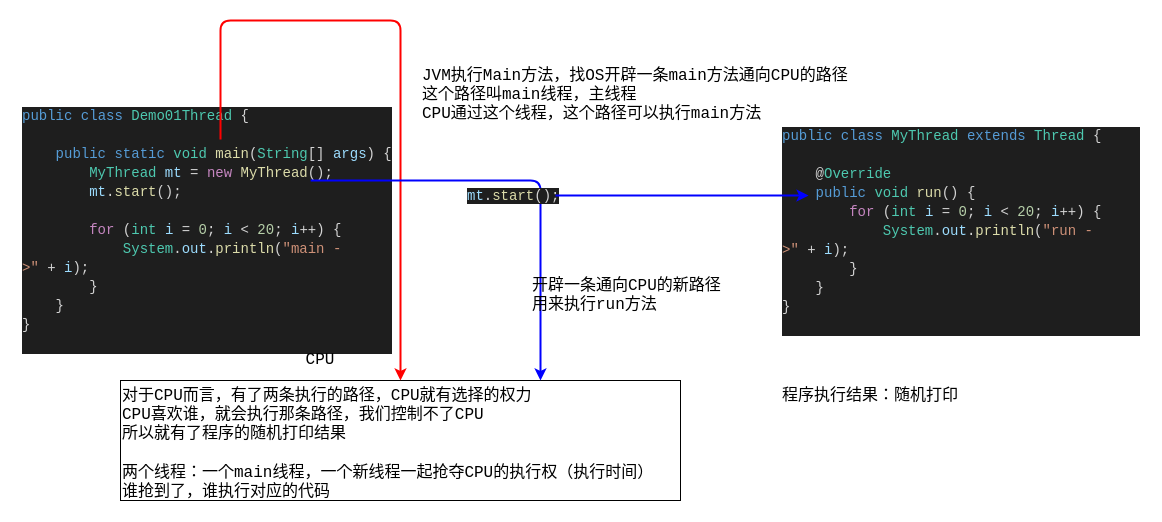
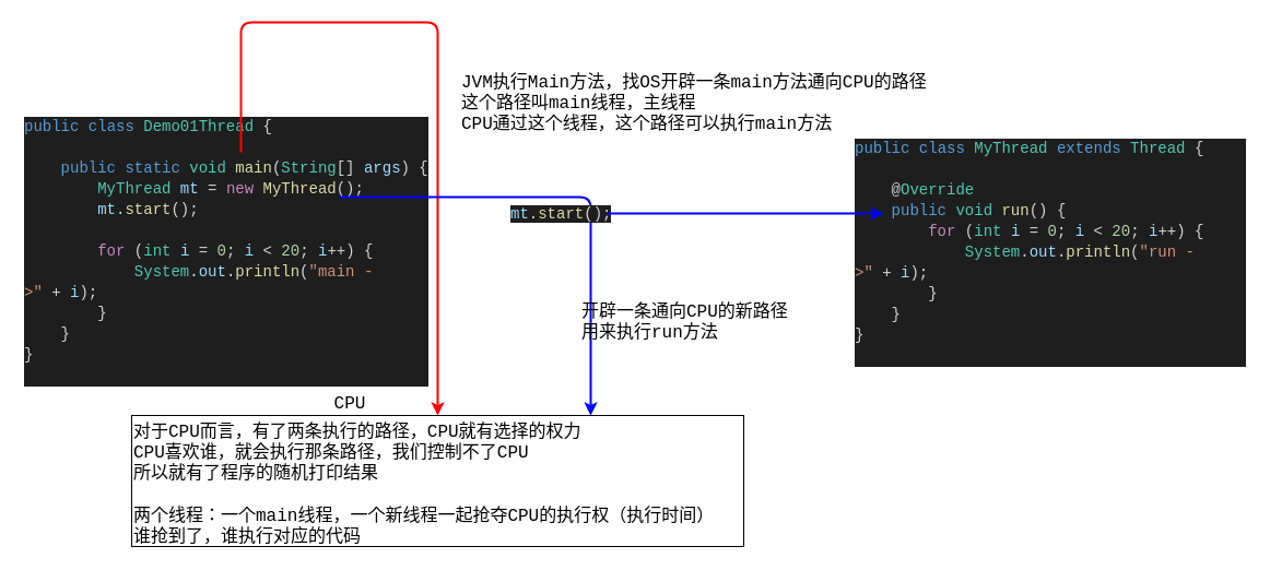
  <mxCell id="0" />
  <mxCell id="1" parent="0" />
  <mxCell id="2" value="&lt;div style=&quot;color: rgb(212 , 212 , 212) ; background-color: rgb(30 , 30 , 30) ; font-family: &amp;#34;consolas&amp;#34; , &amp;#34;courier new&amp;#34; , monospace ; font-weight: normal ; font-size: 14px ; line-height: 19px&quot;&gt;&lt;div&gt;&lt;span style=&quot;color: #569cd6&quot;&gt;public&lt;/span&gt;&lt;span style=&quot;color: #d4d4d4&quot;&gt;&amp;nbsp;&lt;/span&gt;&lt;span style=&quot;color: #569cd6&quot;&gt;class&lt;/span&gt;&lt;span style=&quot;color: #d4d4d4&quot;&gt;&amp;nbsp;&lt;/span&gt;&lt;span style=&quot;color: #4ec9b0&quot;&gt;Demo01Thread&lt;/span&gt;&lt;span style=&quot;color: #d4d4d4&quot;&gt;&amp;nbsp;{&lt;/span&gt;&lt;/div&gt;&lt;br&gt;&lt;div&gt;&lt;span style=&quot;color: #d4d4d4&quot;&gt;&amp;nbsp;&amp;nbsp;&amp;nbsp;&amp;nbsp;&lt;/span&gt;&lt;span style=&quot;color: #569cd6&quot;&gt;public&lt;/span&gt;&lt;span style=&quot;color: #d4d4d4&quot;&gt;&amp;nbsp;&lt;/span&gt;&lt;span style=&quot;color: #569cd6&quot;&gt;static&lt;/span&gt;&lt;span style=&quot;color: #d4d4d4&quot;&gt;&amp;nbsp;&lt;/span&gt;&lt;span style=&quot;color: #4ec9b0&quot;&gt;void&lt;/span&gt;&lt;span style=&quot;color: #d4d4d4&quot;&gt;&amp;nbsp;&lt;/span&gt;&lt;span style=&quot;color: #dcdcaa&quot;&gt;main&lt;/span&gt;&lt;span style=&quot;color: #d4d4d4&quot;&gt;(&lt;/span&gt;&lt;span style=&quot;color: #4ec9b0&quot;&gt;String&lt;/span&gt;&lt;span style=&quot;color: #d4d4d4&quot;&gt;[]&amp;nbsp;&lt;/span&gt;&lt;span style=&quot;color: #9cdcfe&quot;&gt;args&lt;/span&gt;&lt;span style=&quot;color: #d4d4d4&quot;&gt;)&amp;nbsp;{&lt;/span&gt;&lt;/div&gt;&lt;div&gt;&lt;span style=&quot;color: #d4d4d4&quot;&gt;&amp;nbsp;&amp;nbsp;&amp;nbsp;&amp;nbsp;&amp;nbsp;&amp;nbsp;&amp;nbsp;&amp;nbsp;&lt;/span&gt;&lt;span style=&quot;color: #4ec9b0&quot;&gt;MyThread&lt;/span&gt;&lt;span style=&quot;color: #d4d4d4&quot;&gt;&amp;nbsp;&lt;/span&gt;&lt;span style=&quot;color: #9cdcfe&quot;&gt;mt&lt;/span&gt;&lt;span style=&quot;color: #d4d4d4&quot;&gt;&amp;nbsp;=&amp;nbsp;&lt;/span&gt;&lt;span style=&quot;color: #c586c0&quot;&gt;new&lt;/span&gt;&lt;span style=&quot;color: #d4d4d4&quot;&gt;&amp;nbsp;&lt;/span&gt;&lt;span style=&quot;color: #dcdcaa&quot;&gt;MyThread&lt;/span&gt;&lt;span style=&quot;color: #d4d4d4&quot;&gt;();&lt;/span&gt;&lt;/div&gt;&lt;div&gt;&lt;span style=&quot;color: #d4d4d4&quot;&gt;&amp;nbsp;&amp;nbsp;&amp;nbsp;&amp;nbsp;&amp;nbsp;&amp;nbsp;&amp;nbsp;&amp;nbsp;&lt;/span&gt;&lt;span style=&quot;color: #9cdcfe&quot;&gt;mt&lt;/span&gt;&lt;span style=&quot;color: #d4d4d4&quot;&gt;.&lt;/span&gt;&lt;span style=&quot;color: #dcdcaa&quot;&gt;start&lt;/span&gt;&lt;span style=&quot;color: #d4d4d4&quot;&gt;();&lt;/span&gt;&lt;/div&gt;&lt;div&gt;&lt;span style=&quot;color: #d4d4d4&quot;&gt;&amp;nbsp;&amp;nbsp;&amp;nbsp;&amp;nbsp;&amp;nbsp;&amp;nbsp;&amp;nbsp;&amp;nbsp;&lt;/span&gt;&lt;/div&gt;&lt;div&gt;&lt;span style=&quot;color: #d4d4d4&quot;&gt;&amp;nbsp;&amp;nbsp;&amp;nbsp;&amp;nbsp;&amp;nbsp;&amp;nbsp;&amp;nbsp;&amp;nbsp;&lt;/span&gt;&lt;span style=&quot;color: #c586c0&quot;&gt;for&lt;/span&gt;&lt;span style=&quot;color: #d4d4d4&quot;&gt;&amp;nbsp;(&lt;/span&gt;&lt;span style=&quot;color: #4ec9b0&quot;&gt;int&lt;/span&gt;&lt;span style=&quot;color: #d4d4d4&quot;&gt;&amp;nbsp;&lt;/span&gt;&lt;span style=&quot;color: #9cdcfe&quot;&gt;i&lt;/span&gt;&lt;span style=&quot;color: #d4d4d4&quot;&gt;&amp;nbsp;=&amp;nbsp;&lt;/span&gt;&lt;span style=&quot;color: #b5cea8&quot;&gt;0&lt;/span&gt;&lt;span style=&quot;color: #d4d4d4&quot;&gt;;&amp;nbsp;&lt;/span&gt;&lt;span style=&quot;color: #9cdcfe&quot;&gt;i&lt;/span&gt;&lt;span style=&quot;color: #d4d4d4&quot;&gt;&amp;nbsp;&amp;lt;&amp;nbsp;&lt;/span&gt;&lt;span style=&quot;color: #b5cea8&quot;&gt;20&lt;/span&gt;&lt;span style=&quot;color: #d4d4d4&quot;&gt;;&amp;nbsp;&lt;/span&gt;&lt;span style=&quot;color: #9cdcfe&quot;&gt;i&lt;/span&gt;&lt;span style=&quot;color: #d4d4d4&quot;&gt;++)&amp;nbsp;{&lt;/span&gt;&lt;/div&gt;&lt;div&gt;&lt;span style=&quot;color: #d4d4d4&quot;&gt;&amp;nbsp;&amp;nbsp;&amp;nbsp;&amp;nbsp;&amp;nbsp;&amp;nbsp;&amp;nbsp;&amp;nbsp;&amp;nbsp;&amp;nbsp;&amp;nbsp;&amp;nbsp;&lt;/span&gt;&lt;span style=&quot;color: #4ec9b0&quot;&gt;System&lt;/span&gt;&lt;span style=&quot;color: #d4d4d4&quot;&gt;.&lt;/span&gt;&lt;span style=&quot;color: #9cdcfe&quot;&gt;out&lt;/span&gt;&lt;span style=&quot;color: #d4d4d4&quot;&gt;.&lt;/span&gt;&lt;span style=&quot;color: #dcdcaa&quot;&gt;println&lt;/span&gt;&lt;span style=&quot;color: #d4d4d4&quot;&gt;(&lt;/span&gt;&lt;span style=&quot;color: #ce9178&quot;&gt;&quot;main&amp;nbsp;-&amp;gt;&quot;&lt;/span&gt;&lt;span style=&quot;color: #d4d4d4&quot;&gt;&amp;nbsp;+&amp;nbsp;&lt;/span&gt;&lt;span style=&quot;color: #9cdcfe&quot;&gt;i&lt;/span&gt;&lt;span style=&quot;color: #d4d4d4&quot;&gt;);&lt;/span&gt;&lt;/div&gt;&lt;div&gt;&lt;span style=&quot;color: #d4d4d4&quot;&gt;&amp;nbsp;&amp;nbsp;&amp;nbsp;&amp;nbsp;&amp;nbsp;&amp;nbsp;&amp;nbsp;&amp;nbsp;}&lt;/span&gt;&lt;/div&gt;&lt;div&gt;&lt;span style=&quot;color: #d4d4d4&quot;&gt;&amp;nbsp;&amp;nbsp;&amp;nbsp;&amp;nbsp;}&lt;/span&gt;&lt;/div&gt;&lt;div&gt;&lt;span style=&quot;color: #d4d4d4&quot;&gt;}&lt;/span&gt;&lt;/div&gt;&lt;br&gt;&lt;/div&gt;" style="text;whiteSpace=wrap;html=1;fontSize=16;fontFamily=Courier New;" vertex="1" parent="1"><mxGeometry width="360" height="240" as="geometry" x="20" y="100" /></mxCell>
  <mxCell id="3" value="&lt;div style=&quot;color: rgb(212 , 212 , 212) ; background-color: rgb(30 , 30 , 30) ; font-family: &amp;#34;consolas&amp;#34; , &amp;#34;courier new&amp;#34; , monospace ; font-weight: normal ; font-size: 14px ; line-height: 19px&quot;&gt;&lt;div&gt;&lt;span style=&quot;color: rgb(86 , 156 , 214)&quot;&gt;public&lt;/span&gt;&amp;nbsp;&lt;span style=&quot;color: rgb(86 , 156 , 214)&quot;&gt;class&lt;/span&gt;&amp;nbsp;&lt;span style=&quot;color: rgb(78 , 201 , 176)&quot;&gt;MyThread&lt;/span&gt;&amp;nbsp;&lt;span style=&quot;color: rgb(86 , 156 , 214)&quot;&gt;extends&lt;/span&gt;&amp;nbsp;&lt;span style=&quot;color: rgb(78 , 201 , 176)&quot;&gt;Thread&lt;/span&gt;&amp;nbsp;{&lt;br&gt;&lt;/div&gt;&lt;div&gt;&lt;br&gt;&lt;/div&gt;&lt;div&gt;&lt;span style=&quot;color: #d4d4d4&quot;&gt;&amp;nbsp;&amp;nbsp;&amp;nbsp;&amp;nbsp;@&lt;/span&gt;&lt;span style=&quot;color: #4ec9b0&quot;&gt;Override&lt;/span&gt;&lt;/div&gt;&lt;div&gt;&lt;span style=&quot;color: #d4d4d4&quot;&gt;&amp;nbsp;&amp;nbsp;&amp;nbsp;&amp;nbsp;&lt;/span&gt;&lt;span style=&quot;color: #569cd6&quot;&gt;public&lt;/span&gt;&lt;span style=&quot;color: #d4d4d4&quot;&gt;&amp;nbsp;&lt;/span&gt;&lt;span style=&quot;color: #4ec9b0&quot;&gt;void&lt;/span&gt;&lt;span style=&quot;color: #d4d4d4&quot;&gt;&amp;nbsp;&lt;/span&gt;&lt;span style=&quot;color: #dcdcaa&quot;&gt;run&lt;/span&gt;&lt;span style=&quot;color: #d4d4d4&quot;&gt;()&amp;nbsp;{&lt;/span&gt;&lt;/div&gt;&lt;div&gt;&lt;span style=&quot;color: #d4d4d4&quot;&gt;&amp;nbsp;&amp;nbsp;&amp;nbsp;&amp;nbsp;&amp;nbsp;&amp;nbsp;&amp;nbsp;&amp;nbsp;&lt;/span&gt;&lt;span style=&quot;color: #c586c0&quot;&gt;for&lt;/span&gt;&lt;span style=&quot;color: #d4d4d4&quot;&gt;&amp;nbsp;(&lt;/span&gt;&lt;span style=&quot;color: #4ec9b0&quot;&gt;int&lt;/span&gt;&lt;span style=&quot;color: #d4d4d4&quot;&gt;&amp;nbsp;&lt;/span&gt;&lt;span style=&quot;color: #9cdcfe&quot;&gt;i&lt;/span&gt;&lt;span style=&quot;color: #d4d4d4&quot;&gt;&amp;nbsp;=&amp;nbsp;&lt;/span&gt;&lt;span style=&quot;color: #b5cea8&quot;&gt;0&lt;/span&gt;&lt;span style=&quot;color: #d4d4d4&quot;&gt;;&amp;nbsp;&lt;/span&gt;&lt;span style=&quot;color: #9cdcfe&quot;&gt;i&lt;/span&gt;&lt;span style=&quot;color: #d4d4d4&quot;&gt;&amp;nbsp;&amp;lt;&amp;nbsp;&lt;/span&gt;&lt;span style=&quot;color: #b5cea8&quot;&gt;20&lt;/span&gt;&lt;span style=&quot;color: #d4d4d4&quot;&gt;;&amp;nbsp;&lt;/span&gt;&lt;span style=&quot;color: #9cdcfe&quot;&gt;i&lt;/span&gt;&lt;span style=&quot;color: #d4d4d4&quot;&gt;++)&amp;nbsp;{&lt;/span&gt;&lt;/div&gt;&lt;div&gt;&lt;span style=&quot;color: #d4d4d4&quot;&gt;&amp;nbsp;&amp;nbsp;&amp;nbsp;&amp;nbsp;&amp;nbsp;&amp;nbsp;&amp;nbsp;&amp;nbsp;&amp;nbsp;&amp;nbsp;&amp;nbsp;&amp;nbsp;&lt;/span&gt;&lt;span style=&quot;color: #4ec9b0&quot;&gt;System&lt;/span&gt;&lt;span style=&quot;color: #d4d4d4&quot;&gt;.&lt;/span&gt;&lt;span style=&quot;color: #9cdcfe&quot;&gt;out&lt;/span&gt;&lt;span style=&quot;color: #d4d4d4&quot;&gt;.&lt;/span&gt;&lt;span style=&quot;color: #dcdcaa&quot;&gt;println&lt;/span&gt;&lt;span style=&quot;color: #d4d4d4&quot;&gt;(&lt;/span&gt;&lt;span style=&quot;color: #ce9178&quot;&gt;&quot;run&amp;nbsp;-&amp;gt;&quot;&lt;/span&gt;&lt;span style=&quot;color: #d4d4d4&quot;&gt;&amp;nbsp;+&amp;nbsp;&lt;/span&gt;&lt;span style=&quot;color: #9cdcfe&quot;&gt;i&lt;/span&gt;&lt;span style=&quot;color: #d4d4d4&quot;&gt;);&lt;/span&gt;&lt;/div&gt;&lt;div&gt;&lt;span style=&quot;color: #d4d4d4&quot;&gt;&amp;nbsp;&amp;nbsp;&amp;nbsp;&amp;nbsp;&amp;nbsp;&amp;nbsp;&amp;nbsp;&amp;nbsp;}&lt;/span&gt;&lt;/div&gt;&lt;div&gt;&lt;span style=&quot;color: #d4d4d4&quot;&gt;&amp;nbsp;&amp;nbsp;&amp;nbsp;&amp;nbsp;}&lt;/span&gt;&lt;/div&gt;&lt;div&gt;&lt;span style=&quot;color: #d4d4d4&quot;&gt;}&lt;/span&gt;&lt;/div&gt;&lt;br&gt;&lt;/div&gt;" style="text;whiteSpace=wrap;html=1;fontSize=16;fontFamily=Courier New;" vertex="1" parent="1"><mxGeometry x="780" y="120" width="360" height="200" as="geometry" /></mxCell>
  <mxCell id="4" value="对于CPU而言，有了两条执行的路径，CPU就有选择的权力&lt;br&gt;CPU喜欢谁，就会执行那条路径，我们控制不了CPU&lt;br&gt;所以就有了程序的随机打印结果&lt;br&gt;&lt;br&gt;两个线程：一个main线程，一个新线程一起抢夺CPU的执行权（执行时间）&lt;br&gt;谁抢到了，谁执行对应的代码" style="rounded=0;whiteSpace=wrap;html=1;fillColor=#FFFFFF;fontFamily=Courier New;fontSize=16;align=left;verticalAlign=top;" vertex="1" parent="1"><mxGeometry x="120" y="380" width="560" height="120" as="geometry" /></mxCell>
- <mxCell id="5" value="CPU" style="text;html=1;strokeColor=none;fillColor=none;align=center;verticalAlign=middle;whiteSpace=wrap;rounded=0;fontFamily=Courier New;fontSize=16;" vertex="1" parent="1"><mxGeometry x="300" y="350" width="40" height="20" as="geometry" /></mxCell>
+ <mxCell id="5" value="CPU" style="text;html=1;strokeColor=none;fillColor=none;align=center;verticalAlign=middle;whiteSpace=wrap;rounded=0;fontFamily=Courier New;fontSize=16;" vertex="1" parent="1"><mxGeometry x="300" y="360" width="40" height="20" as="geometry" /></mxCell>
  <mxCell id="6" value="" style="endArrow=classic;html=1;fontFamily=Courier New;fontSize=16;entryX=0.5;entryY=0;entryDx=0;entryDy=0;strokeWidth=2;strokeColor=#FF0000;" edge="1" parent="1" target="4"><mxGeometry width="50" height="50" relative="1" as="geometry"><mxPoint x="220" y="139" as="sourcePoint" /><mxPoint x="500" y="159" as="targetPoint" /><Array as="points"><mxPoint x="220" y="20" /><mxPoint x="400" y="20" /></Array></mxGeometry></mxCell>
  <mxCell id="7" value="" style="endArrow=classic;html=1;fontFamily=Courier New;fontSize=16;entryX=0.75;entryY=0;entryDx=0;entryDy=0;exitX=0.806;exitY=0.333;exitDx=0;exitDy=0;exitPerimeter=0;strokeWidth=2;strokeColor=#0000FF;" edge="1" parent="1" source="2" target="4"><mxGeometry width="50" height="50" relative="1" as="geometry"><mxPoint x="370" y="180" as="sourcePoint" /><mxPoint x="450" y="390" as="targetPoint" /><Array as="points"><mxPoint x="540" y="180" /></Array></mxGeometry></mxCell>
  <mxCell id="8" value="JVM执行Main方法，找OS开辟一条main方法通向CPU的路径&lt;br&gt;这个路径叫main线程，主线程&lt;br&gt;CPU通过这个线程，这个路径可以执行main方法" style="text;html=1;strokeColor=none;fillColor=none;align=left;verticalAlign=top;whiteSpace=wrap;rounded=0;fontFamily=Courier New;fontSize=16;" vertex="1" parent="1"><mxGeometry x="420" y="60" width="460" height="20" as="geometry" /></mxCell>
  <mxCell id="9" value="开辟一条通向CPU的新路径&lt;br&gt;用来执行run方法" style="text;html=1;strokeColor=none;fillColor=none;align=left;verticalAlign=top;whiteSpace=wrap;rounded=0;fontFamily=Courier New;fontSize=16;" vertex="1" parent="1"><mxGeometry x="530" y="270" width="200" height="20" as="geometry" /></mxCell>
  <mxCell id="10" value="&lt;span style=&quot;font-family: consolas, &amp;quot;courier new&amp;quot;, monospace; font-size: 14px; font-style: normal; font-weight: 400; letter-spacing: normal; text-align: left; text-indent: 0px; text-transform: none; word-spacing: 0px; background-color: rgb(30, 30, 30); color: rgb(156, 220, 254);&quot;&gt;mt&lt;/span&gt;&lt;span style=&quot;color: rgb(212, 212, 212); font-family: consolas, &amp;quot;courier new&amp;quot;, monospace; font-size: 14px; font-style: normal; font-weight: 400; letter-spacing: normal; text-align: left; text-indent: 0px; text-transform: none; word-spacing: 0px; background-color: rgb(30, 30, 30);&quot;&gt;.&lt;/span&gt;&lt;span style=&quot;font-family: consolas, &amp;quot;courier new&amp;quot;, monospace; font-size: 14px; font-style: normal; font-weight: 400; letter-spacing: normal; text-align: left; text-indent: 0px; text-transform: none; word-spacing: 0px; background-color: rgb(30, 30, 30); color: rgb(220, 220, 170);&quot;&gt;start&lt;/span&gt;&lt;span style=&quot;color: rgb(212, 212, 212); font-family: consolas, &amp;quot;courier new&amp;quot;, monospace; font-size: 14px; font-style: normal; font-weight: 400; letter-spacing: normal; text-align: left; text-indent: 0px; text-transform: none; word-spacing: 0px; background-color: rgb(30, 30, 30);&quot;&gt;();&lt;/span&gt;" style="text;whiteSpace=wrap;html=1;fontSize=16;fontFamily=Courier New;" vertex="1" parent="1"><mxGeometry x="465" y="180" width="90" height="30" as="geometry" /></mxCell>
  <mxCell id="11" value="" style="endArrow=classic;html=1;strokeColor=#0000FF;strokeWidth=2;fontFamily=Courier New;fontSize=16;exitX=1;exitY=0.5;exitDx=0;exitDy=0;entryX=0.078;entryY=0.375;entryDx=0;entryDy=0;entryPerimeter=0;" edge="1" parent="1" source="10" target="3"><mxGeometry width="50" height="50" relative="1" as="geometry"><mxPoint x="640" y="280" as="sourcePoint" /><mxPoint x="690" y="230" as="targetPoint" /></mxGeometry></mxCell>
- <mxCell id="12" value="程序执行结果：随机打印" style="text;html=1;strokeColor=none;fillColor=none;align=left;verticalAlign=top;whiteSpace=wrap;rounded=0;fontFamily=Courier New;fontSize=16;" vertex="1" parent="1"><mxGeometry x="780" y="380" width="200" height="20" as="geometry" /></mxCell>
